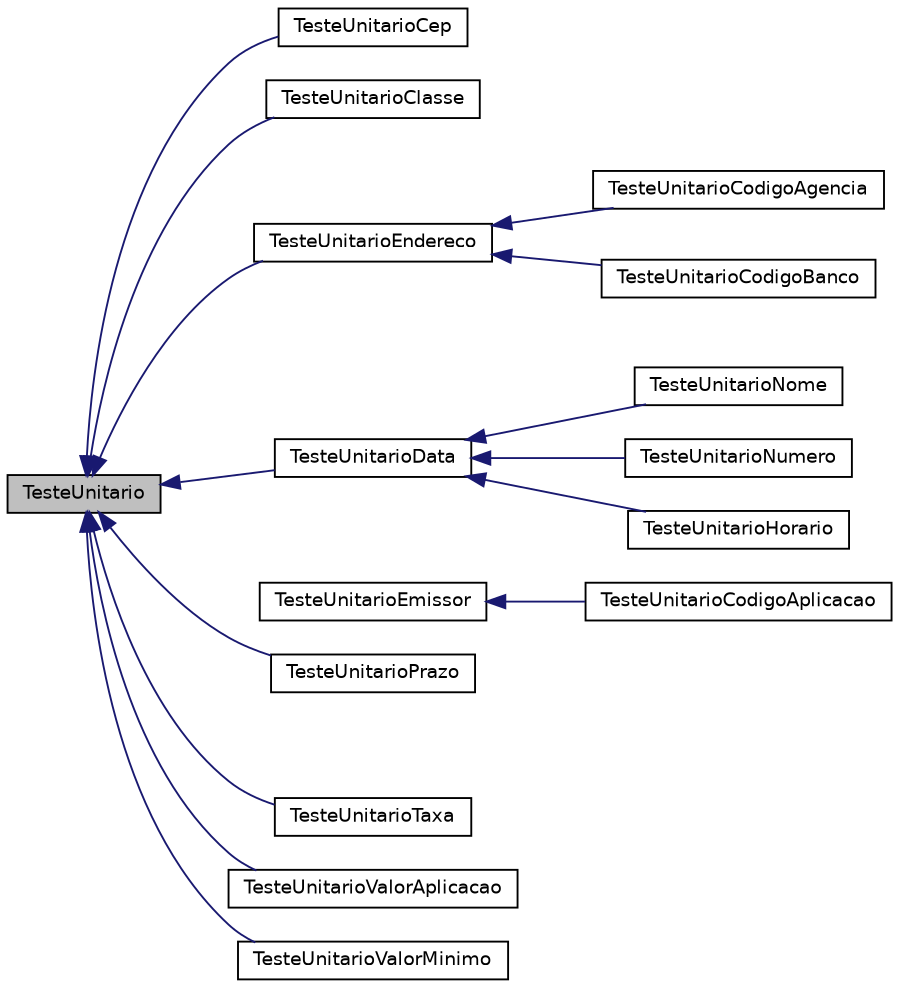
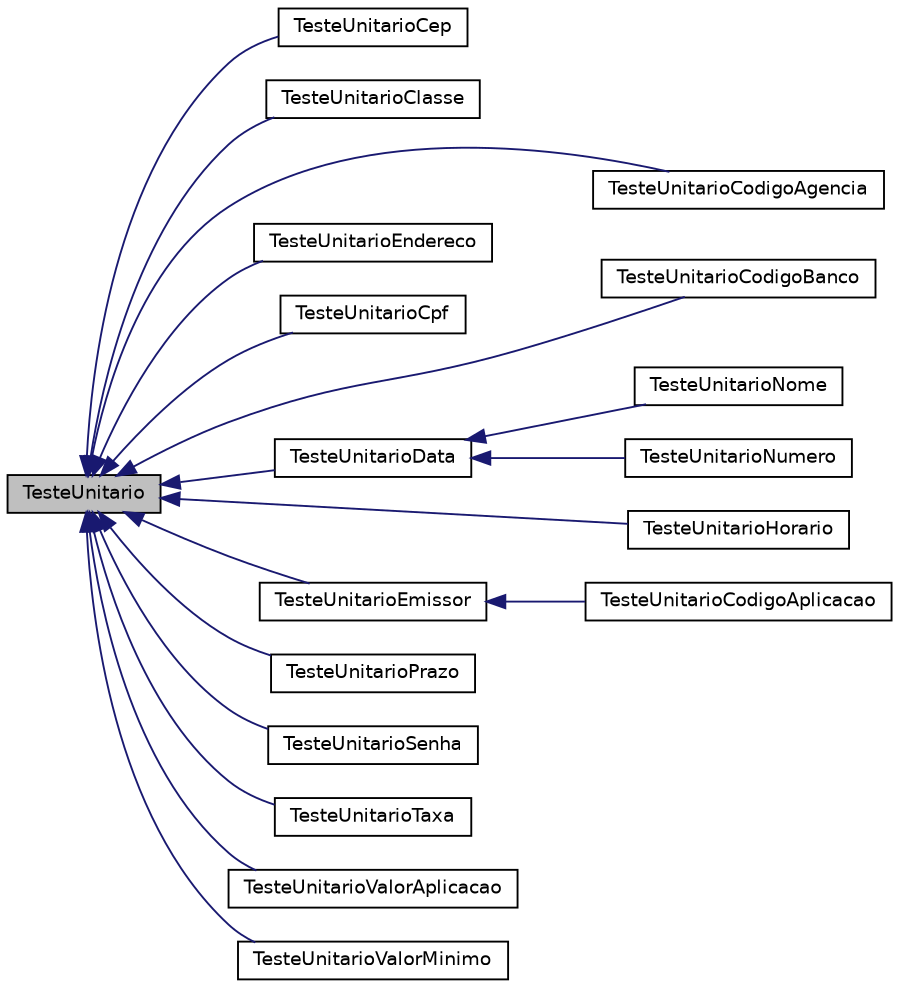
  digraph {
    rankdir=LR
    node [color=black fillcolor=white fontname=Helvetica fontsize=10 shape=record style=filled]
    edge [color=midnightblue dir=back fontname=Helvetica fontsize=10 labelfontname=Helvetica labelfontsize=10 style=solid]
    n1 [fillcolor=grey75 fontcolor=black height=0.2 label=TesteUnitario width=0.4]
    n2 [height=0.2 label=TesteUnitarioCep width=0.4]
    n3 [height=0.2 label=TesteUnitarioClasse width=0.4]
    n4 [height=0.2 label=TesteUnitarioCodigoAgencia width=0.4]
    n5 [height=0.2 label=TesteUnitarioCodigoBanco width=0.4]
+   n6 [height=0.2 label=TesteUnitarioCpf width=0.4]
    n7 [height=0.2 label=TesteUnitarioData width=0.4]
    n8 [height=0.2 label=TesteUnitarioEmissor width=0.4]
    n9 [height=0.2 label=TesteUnitarioEndereco width=0.4]
    n10 [height=0.2 label=TesteUnitarioHorario width=0.4]
    n11 [height=0.2 label=TesteUnitarioPrazo width=0.4]
+   n12 [height=0.2 label=TesteUnitarioSenha width=0.4]
    n13 [height=0.2 label=TesteUnitarioTaxa width=0.4]
    n14 [height=0.2 label=TesteUnitarioValorAplicacao width=0.4]
    n15 [height=0.2 label=TesteUnitarioValorMinimo width=0.4]
    n16 [height=0.2 label=TesteUnitarioCodigoAplicacao width=0.4]
    n17 [height=0.2 label=TesteUnitarioNome width=0.4]
    n18 [height=0.2 label=TesteUnitarioNumero width=0.4]
    n1 -> n2
    n1 -> n3
-   n9 -> n4
-   n9 -> n5
+   n1 -> n4
+   n1 -> n5
+   n1 -> n6
    n1 -> n7
+   n1 -> n8
    n1 -> n9
-   n7 -> n10
+   n1 -> n10
    n1 -> n11
+   n1 -> n12
    n1 -> n13
    n1 -> n14
    n1 -> n15
    n7 -> n17
    n7 -> n18
    n8 -> n16
  }
